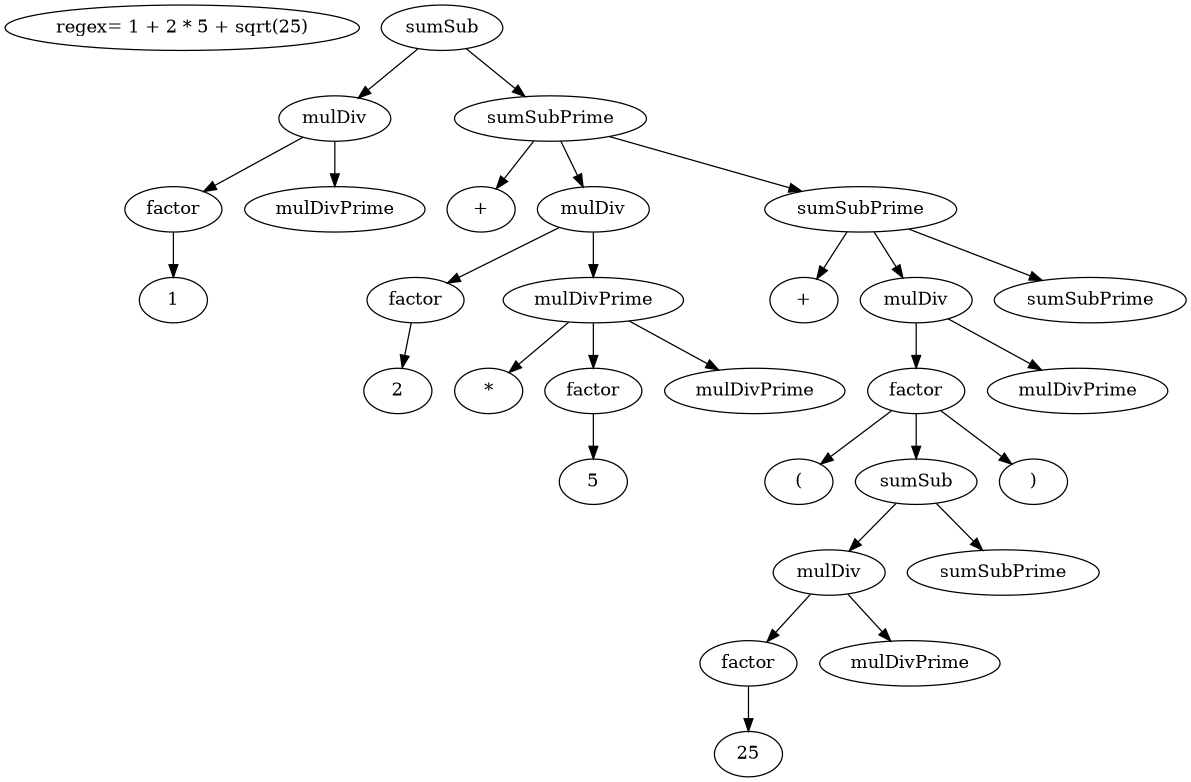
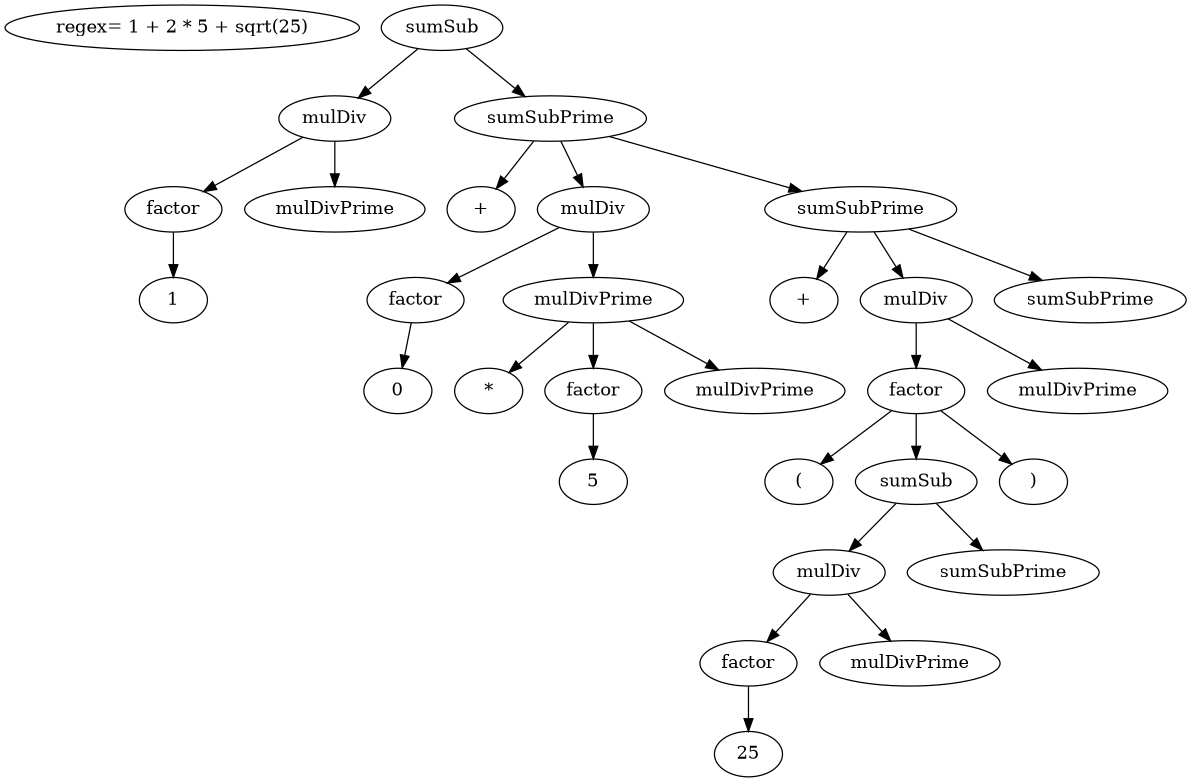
  digraph {
    n1 [label="regex= 1 + 2 * 5 + sqrt(25)"]
    n2 [label=sumSub]
    n3 [label=mulDiv]
    n4 [label=sumSubPrime]
    n5 [label=factor]
    n6 [label=mulDivPrime]
    n7 [label="+"]
    n8 [label=mulDiv]
    n9 [label=sumSubPrime]
    n10 [label=1]
    n11 [label=factor]
    n12 [label=mulDivPrime]
    n13 [label="+"]
    n14 [label=mulDiv]
    n15 [label=sumSubPrime]
-   n16 [label=2]
+   n16 [label=0]
    n17 [label="*"]
    n18 [label=factor]
    n19 [label=mulDivPrime]
    n20 [label=5]
    n21 [label=factor]
    n22 [label=mulDivPrime]
    n23 [label="("]
    n24 [label=sumSub]
    n25 [label=")"]
    n26 [label=mulDiv]
    n27 [label=sumSubPrime]
    n28 [label=factor]
    n29 [label=mulDivPrime]
    n30 [label=25]
    n2 -> n3
    n2 -> n4
    n3 -> n5
    n3 -> n6
    n4 -> n7
    n4 -> n8
    n4 -> n9
    n5 -> n10
    n8 -> n11
    n8 -> n12
    n9 -> n13
    n9 -> n14
    n9 -> n15
    n11 -> n16
    n12 -> n17
    n12 -> n18
    n12 -> n19
    n14 -> n21
    n14 -> n22
    n18 -> n20
    n21 -> n23
    n21 -> n24
    n21 -> n25
    n24 -> n26
    n24 -> n27
    n26 -> n28
    n26 -> n29
    n28 -> n30
  }
